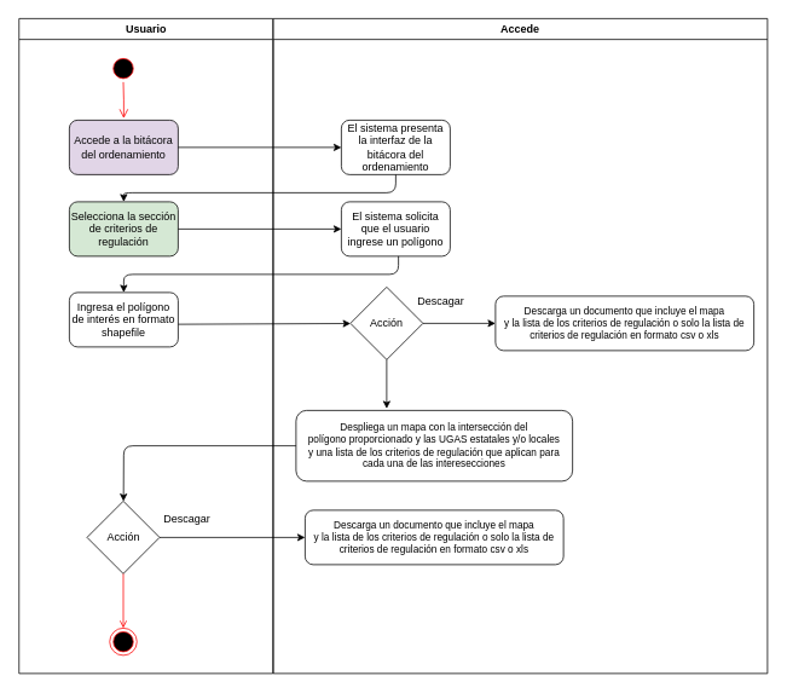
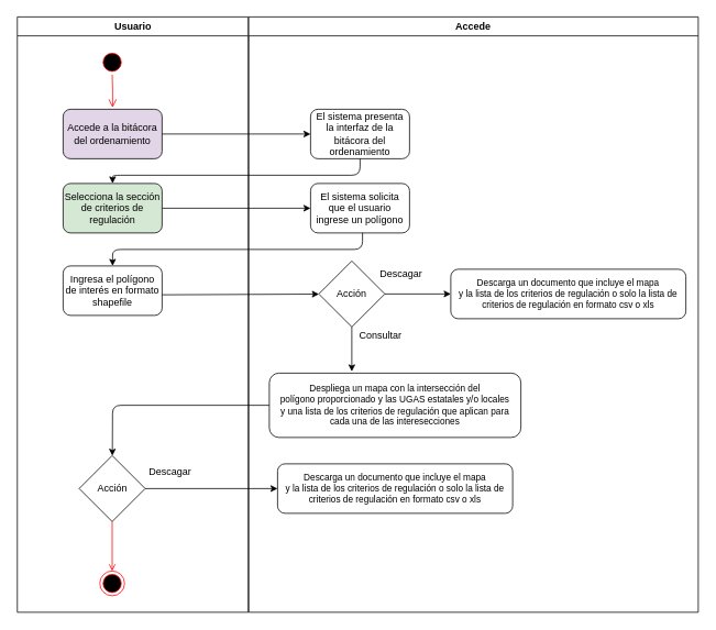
  <mxCell id="0" />
  <mxCell id="1" parent="0" />
  <mxCell id="2" value="Usuario" style="swimlane;whiteSpace=wrap;startSize=23;" parent="1" vertex="1"><mxGeometry x="20.5" y="20" width="280" height="722" as="geometry" /></mxCell>
  <mxCell id="3" value="" style="ellipse;shape=startState;fillColor=#000000;strokeColor=#ff0000;" parent="2" vertex="1"><mxGeometry x="100" y="40" width="30" height="30" as="geometry" /></mxCell>
  <mxCell id="4" value="" style="edgeStyle=elbowEdgeStyle;elbow=horizontal;verticalAlign=bottom;endArrow=open;endSize=8;strokeColor=#FF0000;endFill=1;rounded=0" parent="2" source="3" edge="1"><mxGeometry x="100" y="40" as="geometry"><mxPoint x="115.5" y="110" as="targetPoint" /></mxGeometry></mxCell>
  <mxCell id="5" value="Accede a la bitácora del ordenamiento" style="rounded=1;whiteSpace=wrap;html=1;fillColor=#e1d5e7;" vertex="1" parent="2"><mxGeometry x="55.5" y="112" width="120" height="60" as="geometry" /></mxCell>
  <mxCell id="6" value="Selecciona la sección de criterios de regulación" style="rounded=1;whiteSpace=wrap;html=1;fillColor=#d5e8d4;" vertex="1" parent="2"><mxGeometry x="55.5" y="202" width="120" height="60" as="geometry" /></mxCell>
  <mxCell id="7" value="&lt;div&gt;Ingresa el polígono de interés en formato&lt;/div&gt;&lt;div&gt;shapefile&lt;/div&gt;" style="rounded=1;whiteSpace=wrap;html=1;" vertex="1" parent="2"><mxGeometry x="55.5" y="302" width="120" height="60" as="geometry" /></mxCell>
  <mxCell id="8" value="Acción" style="rhombus;whiteSpace=wrap;html=1;" vertex="1" parent="2"><mxGeometry x="75" y="532" width="80" height="80" as="geometry" /></mxCell>
  <mxCell id="9" value="" style="ellipse;shape=endState;fillColor=#000000;strokeColor=#ff0000" parent="2" vertex="1"><mxGeometry x="100" y="672" width="30" height="30" as="geometry" /></mxCell>
  <mxCell id="10" value="" style="endArrow=open;strokeColor=#FF0000;endFill=1;rounded=0" parent="2" source="8" target="9" edge="1"><mxGeometry relative="1" as="geometry"><mxPoint x="430.5" y="562" as="sourcePoint" /></mxGeometry></mxCell>
  <mxCell id="11" value="Descagar" style="text;html=1;strokeColor=none;fillColor=none;align=center;verticalAlign=middle;whiteSpace=wrap;rounded=0;" vertex="1" parent="2"><mxGeometry x="165.5" y="542" width="40" height="20" as="geometry" /></mxCell>
  <mxCell id="12" value="Accede" style="swimlane;whiteSpace=wrap;startSize=23;" parent="1" vertex="1"><mxGeometry x="301" y="20" width="545" height="722" as="geometry" /></mxCell>
  <mxCell id="13" value="El sistema presenta la interfaz de la bitácora del ordenamiento" style="rounded=1;whiteSpace=wrap;html=1;" vertex="1" parent="12"><mxGeometry x="75" y="112" width="120" height="60" as="geometry" /></mxCell>
  <mxCell id="14" value="El sistema solicita que el usuario ingrese un polígono" style="rounded=1;whiteSpace=wrap;html=1;" vertex="1" parent="12"><mxGeometry x="75" y="202" width="120" height="60" as="geometry" /></mxCell>
  <mxCell id="15" value="" style="endArrow=classic;html=1;entryX=0.5;entryY=0;entryDx=0;entryDy=0;" edge="1" parent="12" target="7"><mxGeometry width="50" height="50" relative="1" as="geometry"><mxPoint x="138" y="262" as="sourcePoint" /><mxPoint x="-475" y="282" as="targetPoint" /><Array as="points"><mxPoint x="138" y="282" /><mxPoint x="-165" y="282" /></Array></mxGeometry></mxCell>
  <mxCell id="16" value="Acción" style="rhombus;whiteSpace=wrap;html=1;" vertex="1" parent="12"><mxGeometry x="85" y="296" width="80" height="80" as="geometry" /></mxCell>
  <mxCell id="17" value="Descagar" style="text;html=1;strokeColor=none;fillColor=none;align=center;verticalAlign=middle;whiteSpace=wrap;rounded=0;" vertex="1" parent="12"><mxGeometry x="165" y="302" width="40" height="20" as="geometry" /></mxCell>
  <mxCell id="18" value="&lt;div style=&quot;font-size: 11px&quot;&gt;&lt;font style=&quot;font-size: 11px&quot;&gt;Descarga un documento que incluye el mapa&lt;/font&gt;&lt;/div&gt;&lt;div style=&quot;font-size: 11px&quot;&gt;&lt;font style=&quot;font-size: 11px&quot;&gt;y la lista de los criterios de regulación o solo la lista de&lt;/font&gt;&lt;/div&gt;&lt;div style=&quot;font-size: 11px&quot;&gt;&lt;font style=&quot;font-size: 11px&quot;&gt;criterios de regulación en formato csv o xls&lt;/font&gt;&lt;/div&gt;" style="rounded=1;whiteSpace=wrap;html=1;" vertex="1" parent="12"><mxGeometry x="245" y="306" width="285" height="60" as="geometry" /></mxCell>
  <mxCell id="19" value="&lt;div style=&quot;font-size: 11px&quot;&gt;&lt;font style=&quot;font-size: 11px&quot;&gt;Despliega un mapa con la intersección del&lt;/font&gt;&lt;/div&gt;&lt;div style=&quot;font-size: 11px&quot;&gt;&lt;font style=&quot;font-size: 11px&quot;&gt;polígono proporcionado y las UGAS estatales y/o locales&lt;/font&gt;&lt;/div&gt;&lt;div style=&quot;font-size: 11px&quot;&gt;&lt;font style=&quot;font-size: 11px&quot;&gt;y una lista de los criterios de regulación que aplican para&lt;/font&gt;&lt;/div&gt;&lt;div style=&quot;font-size: 11px&quot;&gt;&lt;font style=&quot;font-size: 11px&quot;&gt;cada una de las interesecciones&lt;/font&gt;&lt;/div&gt;" style="rounded=1;whiteSpace=wrap;html=1;align=center;" vertex="1" parent="12"><mxGeometry x="25" y="432" width="305" height="78" as="geometry" /></mxCell>
  <mxCell id="20" value="" style="endArrow=classic;html=1;exitX=0.5;exitY=1;exitDx=0;exitDy=0;" edge="1" parent="12" source="16"><mxGeometry width="50" height="50" relative="1" as="geometry"><mxPoint x="115" y="332" as="sourcePoint" /><mxPoint x="125" y="430" as="targetPoint" /></mxGeometry></mxCell>
+ <mxCell id="21" value="Consultar" style="text;html=1;strokeColor=none;fillColor=none;align=center;verticalAlign=middle;whiteSpace=wrap;rounded=0;" vertex="1" parent="12"><mxGeometry x="140" y="376" width="40" height="20" as="geometry" /></mxCell>
  <mxCell id="22" value="&lt;div style=&quot;font-size: 11px&quot;&gt;&lt;font style=&quot;font-size: 11px&quot;&gt;Descarga un documento que incluye el mapa&lt;/font&gt;&lt;/div&gt;&lt;div style=&quot;font-size: 11px&quot;&gt;&lt;font style=&quot;font-size: 11px&quot;&gt;y la lista de los criterios de regulación o solo la lista de&lt;/font&gt;&lt;/div&gt;&lt;div style=&quot;font-size: 11px&quot;&gt;&lt;font style=&quot;font-size: 11px&quot;&gt;criterios de regulación en formato csv o xls&lt;/font&gt;&lt;/div&gt;" style="rounded=1;whiteSpace=wrap;html=1;" vertex="1" parent="12"><mxGeometry x="35" y="542" width="285" height="60" as="geometry" /></mxCell>
  <mxCell id="23" value="" style="endArrow=classic;html=1;exitX=1;exitY=0.5;exitDx=0;exitDy=0;entryX=0;entryY=0.5;entryDx=0;entryDy=0;" edge="1" parent="1" source="5" target="13"><mxGeometry width="50" height="50" relative="1" as="geometry"><mxPoint x="416" y="342" as="sourcePoint" /><mxPoint x="466" y="292" as="targetPoint" /></mxGeometry></mxCell>
  <mxCell id="24" value="" style="endArrow=classic;html=1;exitX=0.5;exitY=1;exitDx=0;exitDy=0;entryX=0.5;entryY=0;entryDx=0;entryDy=0;" edge="1" parent="1" source="13" target="6"><mxGeometry width="50" height="50" relative="1" as="geometry"><mxPoint x="416" y="342" as="sourcePoint" /><mxPoint x="-164" y="212" as="targetPoint" /><Array as="points"><mxPoint x="436" y="212" /><mxPoint x="136" y="212" /></Array></mxGeometry></mxCell>
  <mxCell id="25" value="" style="endArrow=classic;html=1;exitX=1;exitY=0.5;exitDx=0;exitDy=0;entryX=0;entryY=0.5;entryDx=0;entryDy=0;" edge="1" parent="1" source="6" target="14"><mxGeometry width="50" height="50" relative="1" as="geometry"><mxPoint x="416" y="342" as="sourcePoint" /><mxPoint x="466" y="292" as="targetPoint" /></mxGeometry></mxCell>
  <mxCell id="26" value="" style="endArrow=classic;html=1;" edge="1" parent="1" target="16"><mxGeometry width="50" height="50" relative="1" as="geometry"><mxPoint x="196" y="357" as="sourcePoint" /><mxPoint x="466" y="302" as="targetPoint" /></mxGeometry></mxCell>
  <mxCell id="27" value="" style="endArrow=classic;html=1;exitX=1;exitY=0.5;exitDx=0;exitDy=0;" edge="1" parent="1" source="16"><mxGeometry width="50" height="50" relative="1" as="geometry"><mxPoint x="416" y="352" as="sourcePoint" /><mxPoint x="546" y="356" as="targetPoint" /></mxGeometry></mxCell>
  <mxCell id="28" value="" style="endArrow=classic;html=1;exitX=0;exitY=0.5;exitDx=0;exitDy=0;" edge="1" parent="1" source="19" target="8"><mxGeometry width="50" height="50" relative="1" as="geometry"><mxPoint x="416" y="372" as="sourcePoint" /><mxPoint x="-54" y="491" as="targetPoint" /><Array as="points"><mxPoint x="136" y="491" /></Array></mxGeometry></mxCell>
  <mxCell id="29" value="" style="endArrow=classic;html=1;exitX=1;exitY=0.5;exitDx=0;exitDy=0;entryX=0;entryY=0.5;entryDx=0;entryDy=0;" edge="1" parent="1" source="8" target="22"><mxGeometry width="50" height="50" relative="1" as="geometry"><mxPoint x="226" y="596" as="sourcePoint" /><mxPoint x="346" y="592" as="targetPoint" /></mxGeometry></mxCell>
